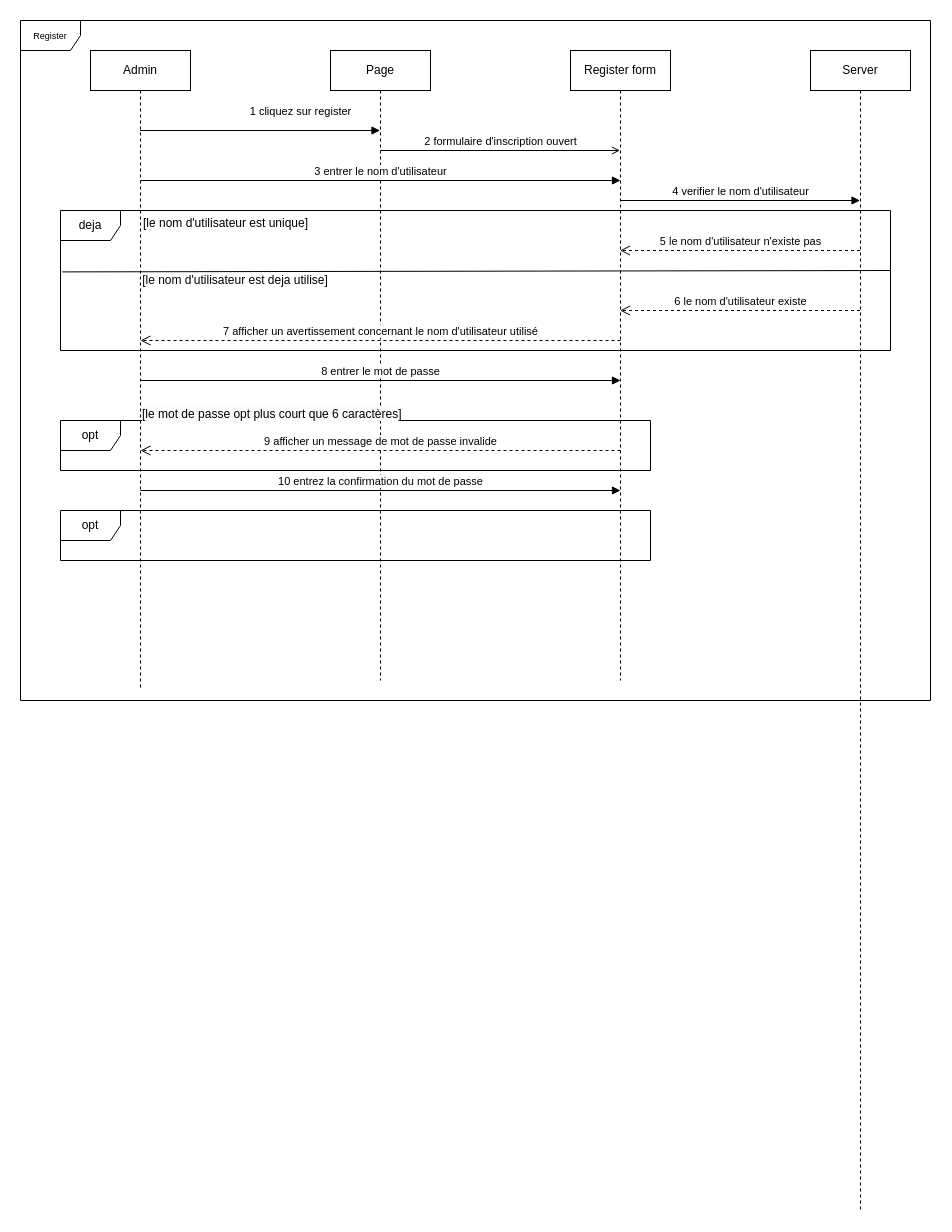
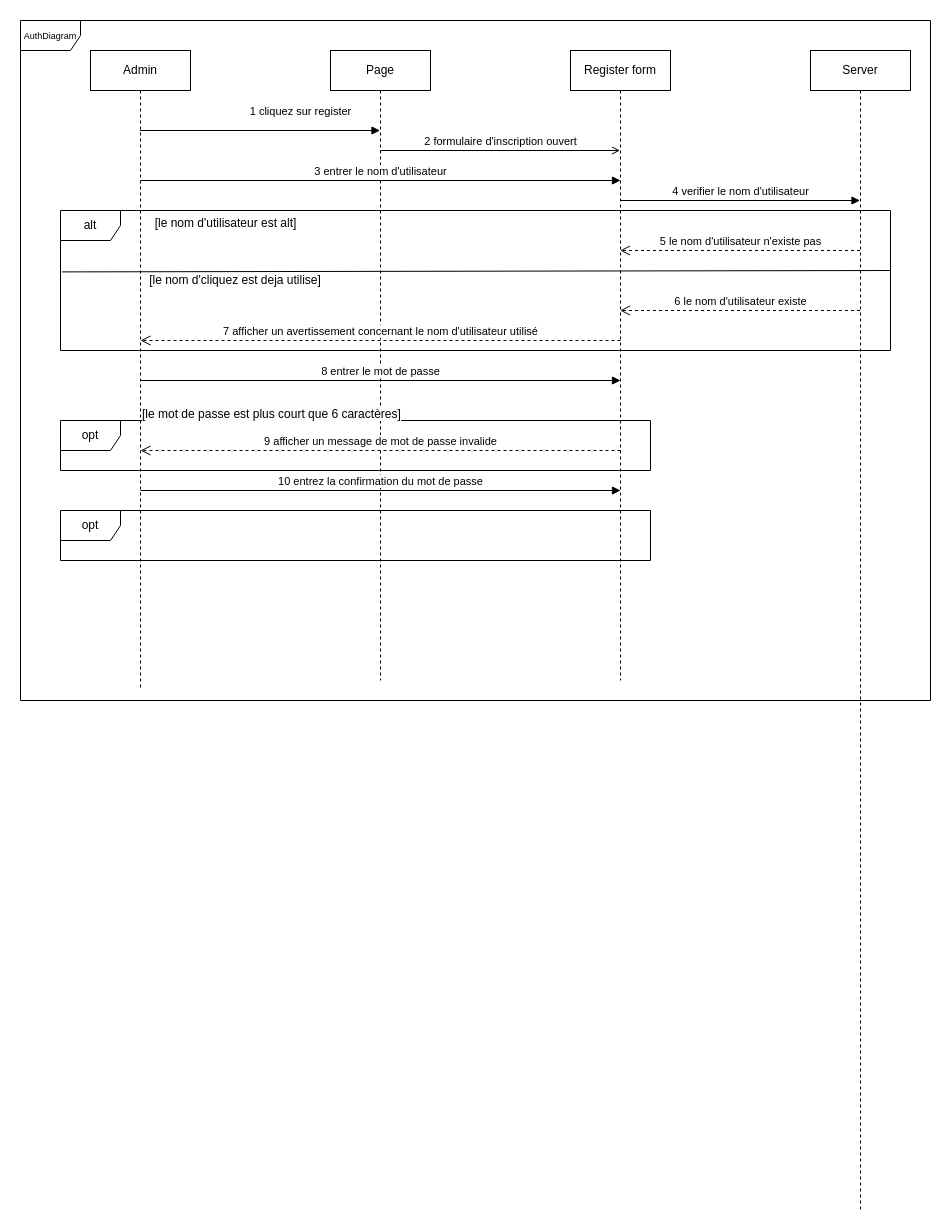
  <mxCell id="0" />
  <mxCell id="1" parent="0" />
  <mxCell id="2" value="Admin" style="shape=umlLifeline;perimeter=lifelinePerimeter;whiteSpace=wrap;html=1;container=1;dropTarget=0;collapsible=0;recursiveResize=0;outlineConnect=0;portConstraint=eastwest;newEdgeStyle={&quot;edgeStyle&quot;:&quot;elbowEdgeStyle&quot;,&quot;elbow&quot;:&quot;vertical&quot;,&quot;curved&quot;:0,&quot;rounded&quot;:0};" vertex="1" parent="1"><mxGeometry x="90" y="50" width="100" height="640" as="geometry" /></mxCell>
  <mxCell id="3" value="Page" style="shape=umlLifeline;perimeter=lifelinePerimeter;whiteSpace=wrap;html=1;container=1;dropTarget=0;collapsible=0;recursiveResize=0;outlineConnect=0;portConstraint=eastwest;newEdgeStyle={&quot;edgeStyle&quot;:&quot;elbowEdgeStyle&quot;,&quot;elbow&quot;:&quot;vertical&quot;,&quot;curved&quot;:0,&quot;rounded&quot;:0};" vertex="1" parent="1"><mxGeometry x="330" y="50" width="100" height="630" as="geometry" /></mxCell>
  <mxCell id="4" value="Register form" style="shape=umlLifeline;perimeter=lifelinePerimeter;whiteSpace=wrap;html=1;container=1;dropTarget=0;collapsible=0;recursiveResize=0;outlineConnect=0;portConstraint=eastwest;newEdgeStyle={&quot;edgeStyle&quot;:&quot;elbowEdgeStyle&quot;,&quot;elbow&quot;:&quot;vertical&quot;,&quot;curved&quot;:0,&quot;rounded&quot;:0};" vertex="1" parent="1"><mxGeometry x="570" y="50" width="100" height="630" as="geometry" /></mxCell>
- <mxCell id="5" value="&lt;font style=&quot;font-size: 9px;&quot;&gt;Register&lt;/font&gt;" style="shape=umlFrame;whiteSpace=wrap;html=1;pointerEvents=0;" vertex="1" parent="1"><mxGeometry x="20" y="20" width="910" height="680" as="geometry" /></mxCell>
+ <mxCell id="5" value="&lt;font style=&quot;font-size: 9px;&quot;&gt;AuthDiagram&lt;/font&gt;" style="shape=umlFrame;whiteSpace=wrap;html=1;pointerEvents=0;" vertex="1" parent="1"><mxGeometry x="20" y="20" width="910" height="680" as="geometry" /></mxCell>
  <mxCell id="6" value="1 cliquez sur register" style="html=1;verticalAlign=bottom;endArrow=block;curved=0;rounded=0;" edge="1" parent="1"><mxGeometry x="0.336" y="10" width="80" relative="1" as="geometry"><mxPoint x="139.5" y="130" as="sourcePoint" /><mxPoint x="379.5" y="130" as="targetPoint" /><mxPoint as="offset" /></mxGeometry></mxCell>
  <mxCell id="7" value="Server" style="shape=umlLifeline;perimeter=lifelinePerimeter;whiteSpace=wrap;html=1;container=1;dropTarget=0;collapsible=0;recursiveResize=0;outlineConnect=0;portConstraint=eastwest;newEdgeStyle={&quot;edgeStyle&quot;:&quot;elbowEdgeStyle&quot;,&quot;elbow&quot;:&quot;vertical&quot;,&quot;curved&quot;:0,&quot;rounded&quot;:0};" vertex="1" parent="1"><mxGeometry x="810" y="50" width="100" height="1160" as="geometry" /></mxCell>
  <mxCell id="8" value="2 formulaire d'inscription ouvert" style="html=1;verticalAlign=bottom;labelBackgroundColor=none;endArrow=open;endFill=0;rounded=0;" edge="1" parent="1" target="4"><mxGeometry width="160" relative="1" as="geometry"><mxPoint x="380" y="150" as="sourcePoint" /><mxPoint x="540" y="150" as="targetPoint" /></mxGeometry></mxCell>
  <mxCell id="9" value="3 entrer le nom d'utilisateur" style="html=1;verticalAlign=bottom;endArrow=block;curved=0;rounded=0;" edge="1" parent="1"><mxGeometry width="80" relative="1" as="geometry"><mxPoint x="140" y="180" as="sourcePoint" /><mxPoint x="620" y="180" as="targetPoint" /><mxPoint as="offset" /></mxGeometry></mxCell>
  <mxCell id="10" value="4 verifier le nom d'utilisateur" style="html=1;verticalAlign=bottom;endArrow=block;curved=0;rounded=0;" edge="1" parent="1"><mxGeometry width="80" relative="1" as="geometry"><mxPoint x="619.5" y="200" as="sourcePoint" /><mxPoint x="859.5" y="200" as="targetPoint" /></mxGeometry></mxCell>
- <mxCell id="11" value="deja" style="shape=umlFrame;whiteSpace=wrap;html=1;pointerEvents=0;" vertex="1" parent="1"><mxGeometry x="60" y="210" width="830" height="140" as="geometry" /></mxCell>
- <mxCell id="12" value="[le nom d'utilisateur est unique]" style="text;html=1;align=center;verticalAlign=middle;resizable=0;points=[];autosize=1;strokeColor=none;fillColor=none;" vertex="1" parent="1"><mxGeometry x="130" y="208" width="190" height="30" as="geometry" /></mxCell>
+ <mxCell id="11" value="alt" style="shape=umlFrame;whiteSpace=wrap;html=1;pointerEvents=0;" vertex="1" parent="1"><mxGeometry x="60" y="210" width="830" height="140" as="geometry" /></mxCell>
+ <mxCell id="12" value="[le nom d'utilisateur est alt]" style="text;html=1;align=center;verticalAlign=middle;resizable=0;points=[];autosize=1;strokeColor=none;fillColor=none;" vertex="1" parent="1"><mxGeometry x="130" y="208" width="190" height="30" as="geometry" /></mxCell>
  <mxCell id="13" value="" style="endArrow=none;html=1;rounded=0;exitX=0;exitY=0.6;exitDx=0;exitDy=0;exitPerimeter=0;entryX=0.998;entryY=0.593;entryDx=0;entryDy=0;entryPerimeter=0;" edge="1" parent="1"><mxGeometry width="50" height="50" relative="1" as="geometry"><mxPoint x="61.66" y="271.4" as="sourcePoint" /><mxPoint x="890" y="270" as="targetPoint" /></mxGeometry></mxCell>
- <mxCell id="14" value="[le nom d'utilisateur est deja utilise]" style="text;html=1;align=center;verticalAlign=middle;whiteSpace=wrap;rounded=0;" vertex="1" parent="1"><mxGeometry x="140" y="270" width="190" height="20" as="geometry" /></mxCell>
+ <mxCell id="14" value="[le nom d'cliquez est deja utilise]" style="text;html=1;align=center;verticalAlign=middle;whiteSpace=wrap;rounded=0;" vertex="1" parent="1"><mxGeometry x="140" y="270" width="190" height="20" as="geometry" /></mxCell>
  <mxCell id="15" value="5 le nom d'utilisateur n'existe pas" style="html=1;verticalAlign=bottom;endArrow=open;dashed=1;endSize=8;curved=0;rounded=0;" edge="1" parent="1"><mxGeometry relative="1" as="geometry"><mxPoint x="859.5" y="250" as="sourcePoint" /><mxPoint x="619.5" y="250" as="targetPoint" /></mxGeometry></mxCell>
  <mxCell id="16" value="6&amp;nbsp;le nom d'utilisateur existe" style="html=1;verticalAlign=bottom;endArrow=open;dashed=1;endSize=8;curved=0;rounded=0;" edge="1" parent="1"><mxGeometry relative="1" as="geometry"><mxPoint x="859.5" y="310" as="sourcePoint" /><mxPoint x="619.5" y="310" as="targetPoint" /></mxGeometry></mxCell>
  <mxCell id="17" value="7&amp;nbsp;afficher un avertissement concernant le nom d'utilisateur utilisé" style="html=1;verticalAlign=bottom;endArrow=open;dashed=1;endSize=8;curved=0;rounded=0;" edge="1" parent="1"><mxGeometry relative="1" as="geometry"><mxPoint x="620" y="340" as="sourcePoint" /><mxPoint x="140" y="340" as="targetPoint" /></mxGeometry></mxCell>
  <mxCell id="18" value="8 entrer le mot de passe" style="html=1;verticalAlign=bottom;endArrow=block;curved=0;rounded=0;" edge="1" parent="1"><mxGeometry width="80" relative="1" as="geometry"><mxPoint x="140" y="380" as="sourcePoint" /><mxPoint x="620" y="380" as="targetPoint" /></mxGeometry></mxCell>
  <mxCell id="19" value="opt" style="shape=umlFrame;whiteSpace=wrap;html=1;pointerEvents=0;" vertex="1" parent="1"><mxGeometry x="60" y="420" width="590" height="50" as="geometry" /></mxCell>
- <mxCell id="20" value="&lt;span style=&quot;color: rgb(0, 0, 0); font-family: Helvetica; font-size: 12px; font-style: normal; font-variant-ligatures: normal; font-variant-caps: normal; font-weight: 400; letter-spacing: normal; orphans: 2; text-align: center; text-indent: 0px; text-transform: none; widows: 2; word-spacing: 0px; -webkit-text-stroke-width: 0px; white-space: nowrap; background-color: rgb(251, 251, 251); text-decoration-thickness: initial; text-decoration-style: initial; text-decoration-color: initial; display: inline !important; float: none;&quot;&gt;[le mot de passe opt plus court que 6 caractères]&lt;/span&gt;" style="text;whiteSpace=wrap;html=1;" vertex="1" parent="1"><mxGeometry x="140" y="400" width="260" height="10" as="geometry" /></mxCell>
+ <mxCell id="20" value="&lt;span style=&quot;color: rgb(0, 0, 0); font-family: Helvetica; font-size: 12px; font-style: normal; font-variant-ligatures: normal; font-variant-caps: normal; font-weight: 400; letter-spacing: normal; orphans: 2; text-align: center; text-indent: 0px; text-transform: none; widows: 2; word-spacing: 0px; -webkit-text-stroke-width: 0px; white-space: nowrap; background-color: rgb(251, 251, 251); text-decoration-thickness: initial; text-decoration-style: initial; text-decoration-color: initial; display: inline !important; float: none;&quot;&gt;[le mot de passe est plus court que 6 caractères]&lt;/span&gt;" style="text;whiteSpace=wrap;html=1;" vertex="1" parent="1"><mxGeometry x="140" y="400" width="260" height="10" as="geometry" /></mxCell>
  <mxCell id="21" value="9 afficher un message de mot de passe invalide" style="html=1;verticalAlign=bottom;endArrow=open;dashed=1;endSize=8;curved=0;rounded=0;" edge="1" parent="1"><mxGeometry relative="1" as="geometry"><mxPoint x="620" y="450" as="sourcePoint" /><mxPoint x="140" y="450" as="targetPoint" /></mxGeometry></mxCell>
  <mxCell id="22" value="opt" style="shape=umlFrame;whiteSpace=wrap;html=1;pointerEvents=0;" vertex="1" parent="1"><mxGeometry x="60" y="510" width="590" height="50" as="geometry" /></mxCell>
  <mxCell id="23" value="10&amp;nbsp;entrez la confirmation du mot de passe" style="html=1;verticalAlign=bottom;endArrow=block;curved=0;rounded=0;" edge="1" parent="1"><mxGeometry width="80" relative="1" as="geometry"><mxPoint x="140" y="490" as="sourcePoint" /><mxPoint x="620" y="490" as="targetPoint" /></mxGeometry></mxCell>
